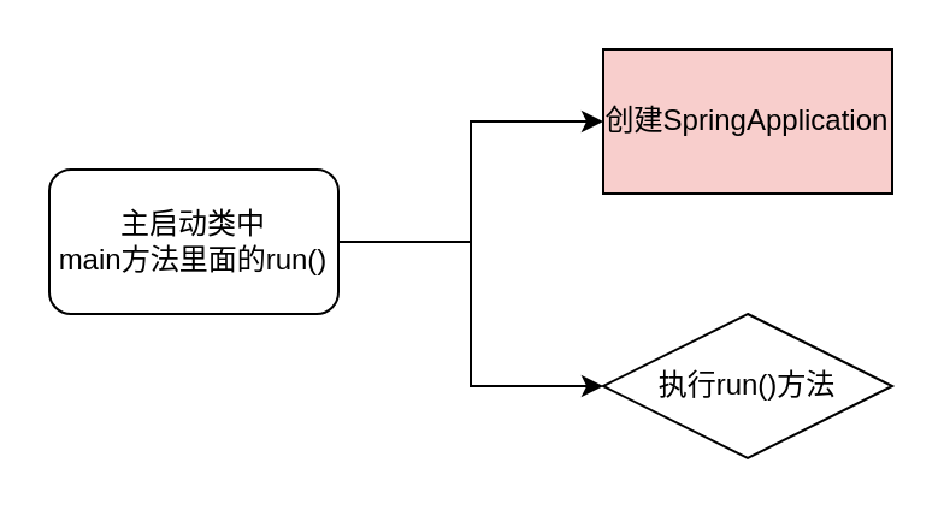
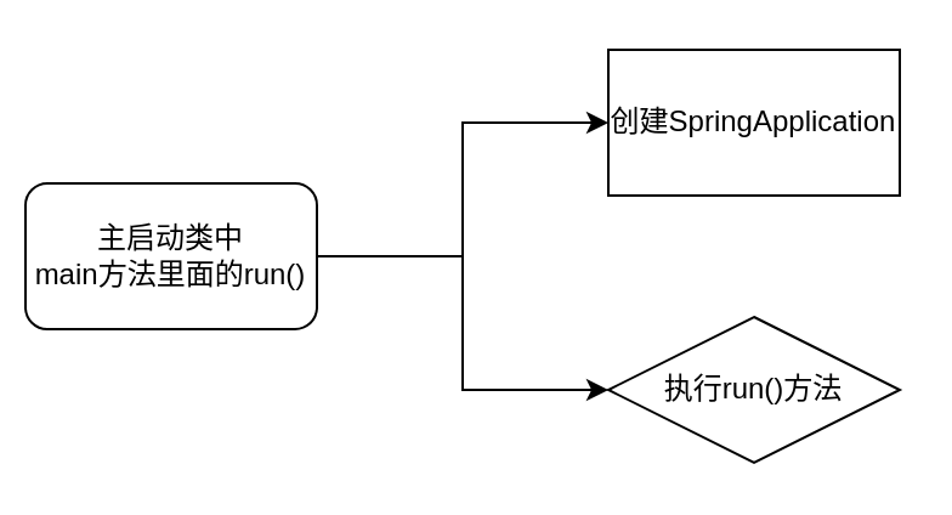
  <mxCell id="0" />
  <mxCell id="1" parent="0" />
  <mxCell id="2" style="edgeStyle=orthogonalEdgeStyle;rounded=0;orthogonalLoop=1;jettySize=auto;html=1;entryX=0;entryY=0.5;entryDx=0;entryDy=0;" edge="1" parent="1" source="4" target="5"><mxGeometry relative="1" as="geometry" /></mxCell>
  <mxCell id="3" style="edgeStyle=orthogonalEdgeStyle;rounded=0;orthogonalLoop=1;jettySize=auto;html=1;exitX=1;exitY=0.5;exitDx=0;exitDy=0;entryX=0;entryY=0.5;entryDx=0;entryDy=0;" edge="1" parent="1" source="4" target="6"><mxGeometry relative="1" as="geometry" /></mxCell>
- <mxCell id="4" value="主启动类中&lt;br&gt;main方法里面的run()" style="rounded=1;whiteSpace=wrap;html=1;" vertex="1" parent="1"><mxGeometry x="20" y="70" width="120" height="60" as="geometry" /></mxCell>
- <mxCell id="5" value="创建SpringApplication" style="rounded=0;whiteSpace=wrap;html=1;fillColor=#f8cecc;" vertex="1" parent="1"><mxGeometry x="250" y="20" width="120" height="60" as="geometry" /></mxCell>
+ <mxCell id="4" value="主启动类中&lt;br&gt;main方法里面的run()" style="rounded=1;whiteSpace=wrap;html=1;" vertex="1" parent="1"><mxGeometry x="10" y="75" width="120" height="60" as="geometry" /></mxCell>
+ <mxCell id="5" value="创建SpringApplication" style="rounded=0;whiteSpace=wrap;html=1;" vertex="1" parent="1"><mxGeometry x="250" y="20" width="120" height="60" as="geometry" /></mxCell>
  <mxCell id="6" value="执行run()方法" style="rhombus;whiteSpace=wrap;html=1;" vertex="1" parent="1"><mxGeometry x="250" y="130" width="120" height="60" as="geometry" /></mxCell>
